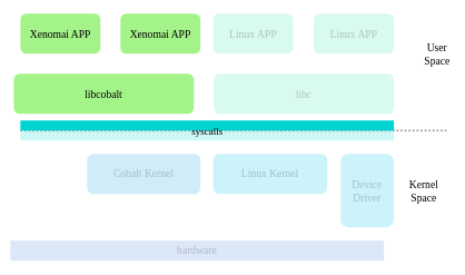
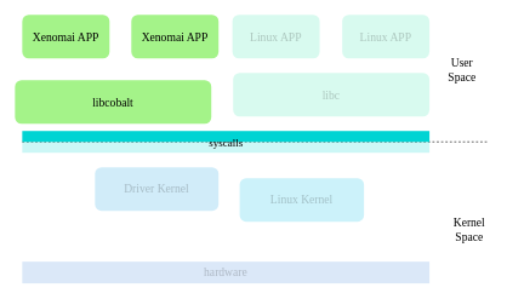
  <mxCell id="0" />
  <mxCell id="1" parent="0" />
  <mxCell id="2" value="" style="endArrow=none;dashed=1;html=1;fontFamily=Times New Roman;fontSize=16;fontStyle=0;fontColor=#000000;labelBackgroundColor=none;exitX=0;exitY=0;exitDx=0;exitDy=0;" parent="1" source="15" edge="1"><mxGeometry width="50" height="50" relative="1" as="geometry"><mxPoint x="-50" y="195" as="sourcePoint" /><mxPoint x="670.32" y="195" as="targetPoint" /></mxGeometry></mxCell>
- <mxCell id="3" value="hardware" style="rounded=0;whiteSpace=wrap;html=1;gradientColor=none;fillColor=#4B8EDD;fontSize=16;fontFamily=Times New Roman;fontStyle=0;fontColor=#000000;labelBackgroundColor=none;strokeColor=none;textOpacity=20;opacity=20;" parent="1" vertex="1"><mxGeometry x="15" y="360" width="560" height="30" as="geometry" /></mxCell>
- <mxCell id="4" value="Cobalt Kernel" style="rounded=1;whiteSpace=wrap;html=1;fontFamily=Times New Roman;fontSize=16;fillColor=#1BA1E2;gradientColor=none;fontStyle=0;strokeColor=none;fontColor=#000000;labelBackgroundColor=none;textOpacity=20;opacity=20;" parent="1" vertex="1"><mxGeometry x="130" y="230" width="170" height="60" as="geometry" /></mxCell>
- <mxCell id="5" value="Linux Kernel" style="rounded=1;whiteSpace=wrap;html=1;fontFamily=Times New Roman;fontSize=16;fillColor=#00BCE6;fontStyle=0;fontColor=#000000;strokeColor=none;labelBackgroundColor=none;textOpacity=20;opacity=20;" parent="1" vertex="1"><mxGeometry x="319" y="230" width="171" height="60" as="geometry" /></mxCell>
- <mxCell id="6" value="Device&#10;Driver" style="text;strokeColor=none;fillColor=#00BCE6;align=center;verticalAlign=middle;spacingLeft=4;spacingRight=4;overflow=hidden;rotatable=0;points=[[0,0.5],[1,0.5]];portConstraint=eastwest;fontFamily=Times New Roman;fontSize=16;textDirection=ltr;fontStyle=0;rounded=1;fontColor=#000000;labelBackgroundColor=none;textOpacity=20;opacity=20;" parent="1" vertex="1"><mxGeometry x="510" y="230" width="80" height="110" as="geometry" /></mxCell>
+ <mxCell id="3" value="hardware" style="rounded=0;whiteSpace=wrap;html=1;gradientColor=none;fillColor=#4B8EDD;fontSize=16;fontFamily=Times New Roman;fontStyle=0;fontColor=#000000;labelBackgroundColor=none;strokeColor=none;textOpacity=20;opacity=20;" parent="1" vertex="1"><mxGeometry x="30" y="360" width="560" height="30" as="geometry" /></mxCell>
+ <mxCell id="4" value="Driver Kernel" style="rounded=1;whiteSpace=wrap;html=1;fontFamily=Times New Roman;fontSize=16;fillColor=#1BA1E2;gradientColor=none;fontStyle=0;strokeColor=none;fontColor=#000000;labelBackgroundColor=none;textOpacity=20;opacity=20;" parent="1" vertex="1"><mxGeometry x="130" y="230" width="170" height="60" as="geometry" /></mxCell>
+ <mxCell id="5" value="Linux Kernel" style="rounded=1;whiteSpace=wrap;html=1;fontFamily=Times New Roman;fontSize=16;fillColor=#00BCE6;fontStyle=0;fontColor=#000000;strokeColor=none;labelBackgroundColor=none;textOpacity=20;opacity=20;" parent="1" vertex="1"><mxGeometry x="329" y="245" width="171" height="60" as="geometry" /></mxCell>
  <mxCell id="7" value="libcobalt" style="rounded=1;whiteSpace=wrap;html=1;fontFamily=Times New Roman;fontSize=16;fillColor=#A4F389;gradientColor=none;fontStyle=0;gradientDirection=radial;strokeColor=none;fontColor=#000000;labelBackgroundColor=none;" parent="1" vertex="1"><mxGeometry x="20" y="110" width="270" height="60" as="geometry" /></mxCell>
- <mxCell id="8" value="libc" style="rounded=1;whiteSpace=wrap;html=1;fontFamily=Times New Roman;fontSize=16;fillColor=#3EE6AF;fontStyle=0;fontColor=#000000;strokeColor=none;labelBackgroundColor=none;opacity=20;textOpacity=20;" parent="1" vertex="1"><mxGeometry x="320" y="110" width="270" height="60" as="geometry" /></mxCell>
+ <mxCell id="8" value="libc" style="rounded=1;whiteSpace=wrap;html=1;fontFamily=Times New Roman;fontSize=16;fillColor=#3EE6AF;fontStyle=0;fontColor=#000000;strokeColor=none;labelBackgroundColor=none;opacity=20;textOpacity=20;" parent="1" vertex="1"><mxGeometry x="320" y="100" width="270" height="60" as="geometry" /></mxCell>
  <mxCell id="9" value="Linux APP" style="rounded=1;fontFamily=Times New Roman;fontSize=16;fillColor=#3EE6AF;fontStyle=0;textDirection=ltr;html=1;whiteSpace=wrap;fontColor=#000000;strokeColor=none;labelBackgroundColor=none;opacity=20;textOpacity=20;" parent="1" vertex="1"><mxGeometry x="470" y="20" width="120" height="60" as="geometry" /></mxCell>
  <mxCell id="10" value="Linux APP" style="rounded=1;whiteSpace=wrap;html=1;fontFamily=Times New Roman;fontSize=16;fontStyle=0;fillColor=#3EE6AF;fontColor=#000000;strokeColor=none;labelBackgroundColor=none;opacity=20;textOpacity=20;" parent="1" vertex="1"><mxGeometry x="319" y="20" width="120" height="60" as="geometry" /></mxCell>
  <mxCell id="11" value="Xenomai APP" style="rounded=1;whiteSpace=wrap;html=1;fontFamily=Times New Roman;fontSize=16;fillColor=#A4F389;gradientColor=none;fontStyle=0;fillStyle=auto;strokeColor=none;fontColor=#000000;labelBackgroundColor=none;" parent="1" vertex="1"><mxGeometry x="30" y="20" width="120" height="60" as="geometry" /></mxCell>
  <mxCell id="12" value="Xenomai APP" style="rounded=1;whiteSpace=wrap;html=1;fontFamily=Times New Roman;fontSize=16;fillColor=#A4F389;gradientColor=none;fontStyle=0;fillStyle=auto;strokeColor=none;fontColor=#000000;labelBackgroundColor=none;" parent="1" vertex="1"><mxGeometry x="180" y="20" width="120" height="60" as="geometry" /></mxCell>
- <mxCell id="13" value="User&#10;Space" style="text;strokeColor=none;fillColor=none;align=center;verticalAlign=middle;spacingLeft=4;spacingRight=4;overflow=hidden;rotatable=0;points=[[0,0.5],[1,0.5]];portConstraint=eastwest;fontFamily=Times New Roman;fontSize=16;textDirection=ltr;fontStyle=0;fontColor=#000000;labelBackgroundColor=none;" parent="1" vertex="1"><mxGeometry x="620" y="55" width="70" height="50" as="geometry" /></mxCell>
- <mxCell id="14" value="Kernel&#10;Space" style="text;strokeColor=none;fillColor=none;align=center;verticalAlign=middle;spacingLeft=4;spacingRight=4;overflow=hidden;rotatable=0;points=[[0,0.5],[1,0.5]];portConstraint=eastwest;fontFamily=Times New Roman;fontSize=16;textDirection=ltr;fontStyle=0;fontColor=#000000;labelBackgroundColor=none;" parent="1" vertex="1"><mxGeometry x="595" y="255" width="80" height="60" as="geometry" /></mxCell>
+ <mxCell id="13" value="User&#10;Space" style="text;strokeColor=none;fillColor=none;align=center;verticalAlign=middle;spacingLeft=4;spacingRight=4;overflow=hidden;rotatable=0;points=[[0,0.5],[1,0.5]];portConstraint=eastwest;fontFamily=Times New Roman;fontSize=16;textDirection=ltr;fontStyle=0;fontColor=#000000;labelBackgroundColor=none;" parent="1" vertex="1"><mxGeometry x="600" y="70" width="70" height="50" as="geometry" /></mxCell>
+ <mxCell id="14" value="Kernel&#10;Space" style="text;strokeColor=none;fillColor=none;align=center;verticalAlign=middle;spacingLeft=4;spacingRight=4;overflow=hidden;rotatable=0;points=[[0,0.5],[1,0.5]];portConstraint=eastwest;fontFamily=Times New Roman;fontSize=16;textDirection=ltr;fontStyle=0;fontColor=#000000;labelBackgroundColor=none;" parent="1" vertex="1"><mxGeometry x="605" y="285" width="80" height="60" as="geometry" /></mxCell>
  <mxCell id="15" value="" style="rounded=0;whiteSpace=wrap;html=1;fontFamily=Times New Roman;fontSize=16;fillColor=#00D4D3;gradientColor=none;fontStyle=0;fontColor=#000000;labelBackgroundColor=none;strokeColor=none;textOpacity=20;opacity=20;" parent="1" vertex="1"><mxGeometry x="30" y="195" width="560" height="15" as="geometry" /></mxCell>
  <mxCell id="16" value="" style="rounded=0;whiteSpace=wrap;html=1;fontFamily=Times New Roman;fontSize=16;fillColor=#00D4D3;gradientColor=none;fontStyle=0;fontColor=#000000;labelBackgroundColor=none;strokeColor=none;" vertex="1" parent="1"><mxGeometry x="30" y="180" width="560" height="15" as="geometry" /></mxCell>
  <mxCell id="17" value="&lt;font style=&quot;font-size: 15px;&quot;&gt;syscalls&lt;/font&gt;" style="text;html=1;align=center;verticalAlign=middle;resizable=0;points=[];autosize=1;strokeColor=none;fillColor=none;fontFamily=Times New Roman;fontSize=15;" vertex="1" parent="1"><mxGeometry x="275" y="180" width="70" height="30" as="geometry" /></mxCell>
